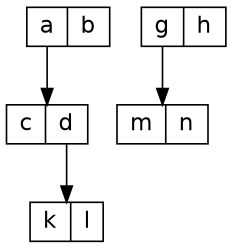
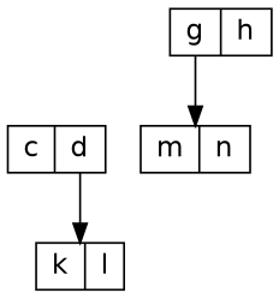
  digraph {
    fontname="DejaVu Sans"
    rankdir=TD
    node [fontname="DejaVu Sans" shape=record]
    edge [fontname="DejaVu Sans" headport=n tailport=p0]
-   n1 [height=.1 label="<p0> a | <p1> b" width=.1]
    n2 [height=.1 label="<p0> c | <p1> d" width=.1]
    n3 [height=.1 label="<p0> k | <p1> l" width=.1]
    n4 [height=.1 label="<p0> g | <p1> h" width=.1]
    n5 [height=.1 label="<p0> m | <p1> n" width=.1]
-   n1 -> n2
    n2 -> n3 [tailport=p1]
    n4 -> n5
  }
